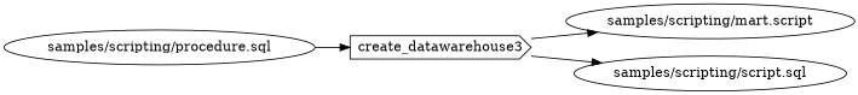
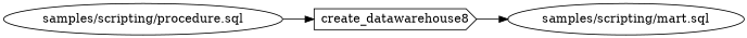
  digraph {
    rankdir=LR
    node [type=query]
-   n1 [label="samples/scripting/mart.script"]
+   n1 [label="samples/scripting/mart.sql"]
    n2 [label="samples/scripting/procedure.sql"]
-   n3 [label=create_datawarehouse3 shape=cds type=function]
-   n4 [label="samples/scripting/script.sql"]
+   n3 [label=create_datawarehouse8 shape=cds type=function]
    n2 -> n3
    n3 -> n1
-   n3 -> n4
  }
